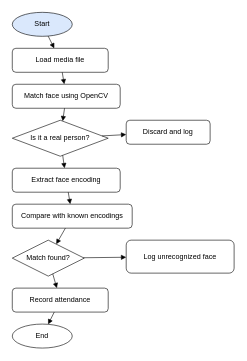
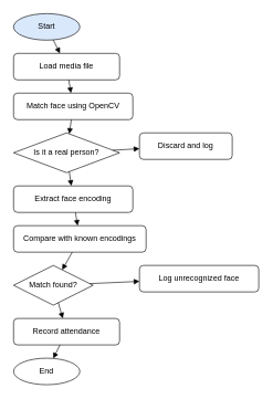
  <mxCell id="0" />
  <mxCell id="1" parent="0" />
  <mxCell id="2" value="Start" style="ellipse;whiteSpace=wrap;html=1;fillColor=#dae8fc;" parent="1" vertex="1"><mxGeometry x="20" y="20" width="100" height="40" as="geometry" /></mxCell>
  <mxCell id="3" value="Load media file" style="rounded=1;whiteSpace=wrap;html=1;" parent="1" vertex="1"><mxGeometry x="20" y="80" width="160" height="40" as="geometry" /></mxCell>
  <mxCell id="4" value="Match face using OpenCV" style="rounded=1;whiteSpace=wrap;html=1;" parent="1" vertex="1"><mxGeometry x="20" y="140" width="180" height="40" as="geometry" /></mxCell>
  <mxCell id="5" value="Is it a real person?" style="rhombus;whiteSpace=wrap;html=1;" parent="1" vertex="1"><mxGeometry x="20" y="200" width="160" height="60" as="geometry" /></mxCell>
  <mxCell id="6" value="Discard and log" style="rounded=1;whiteSpace=wrap;html=1;" parent="1" vertex="1"><mxGeometry x="210" y="200" width="140" height="40" as="geometry" /></mxCell>
  <mxCell id="7" value="Extract face encoding" style="rounded=1;whiteSpace=wrap;html=1;" parent="1" vertex="1"><mxGeometry x="20" y="280" width="180" height="40" as="geometry" /></mxCell>
  <mxCell id="8" value="Compare with known encodings" style="rounded=1;whiteSpace=wrap;html=1;" parent="1" vertex="1"><mxGeometry x="20" y="340" width="200" height="40" as="geometry" /></mxCell>
  <mxCell id="9" value="Match found?" style="rhombus;whiteSpace=wrap;html=1;" parent="1" vertex="1"><mxGeometry x="20" y="400" width="120" height="60" as="geometry" /></mxCell>
  <mxCell id="10" value="Record attendance" style="rounded=1;whiteSpace=wrap;html=1;" parent="1" vertex="1"><mxGeometry x="20" y="480" width="160" height="40" as="geometry" /></mxCell>
- <mxCell id="11" value="Log unrecognized face" style="rounded=1;whiteSpace=wrap;html=1;" parent="1" vertex="1"><mxGeometry x="210" y="400" width="180" height="55" as="geometry" /></mxCell>
+ <mxCell id="11" value="Log unrecognized face" style="rounded=1;whiteSpace=wrap;html=1;" parent="1" vertex="1"><mxGeometry x="210" y="400" width="180" height="40" as="geometry" /></mxCell>
  <mxCell id="12" value="End" style="ellipse;whiteSpace=wrap;html=1;" parent="1" vertex="1"><mxGeometry x="20" y="540" width="100" height="40" as="geometry" /></mxCell>
  <mxCell id="13" style="endArrow=block;" parent="1" source="2" target="3" edge="1"><mxGeometry relative="1" as="geometry" /></mxCell>
  <mxCell id="14" style="endArrow=block;" parent="1" source="3" target="4" edge="1"><mxGeometry relative="1" as="geometry" /></mxCell>
  <mxCell id="15" style="endArrow=block;" parent="1" source="4" target="5" edge="1"><mxGeometry relative="1" as="geometry" /></mxCell>
  <mxCell id="16" style="endArrow=block;" parent="1" source="5" target="6" edge="1"><mxGeometry x="0.5" relative="1" as="geometry" /></mxCell>
  <mxCell id="17" style="endArrow=block;" parent="1" source="5" target="7" edge="1"><mxGeometry relative="1" as="geometry" /></mxCell>
  <mxCell id="18" style="endArrow=block;" parent="1" source="7" target="8" edge="1"><mxGeometry relative="1" as="geometry" /></mxCell>
  <mxCell id="19" style="endArrow=block;" parent="1" source="8" target="9" edge="1"><mxGeometry relative="1" as="geometry" /></mxCell>
  <mxCell id="20" style="endArrow=block;" parent="1" source="9" target="10" edge="1"><mxGeometry relative="1" as="geometry" /></mxCell>
  <mxCell id="21" style="endArrow=block;" parent="1" source="9" target="11" edge="1"><mxGeometry relative="1" as="geometry" /></mxCell>
  <mxCell id="22" style="endArrow=block;" parent="1" source="10" target="12" edge="1"><mxGeometry relative="1" as="geometry" /></mxCell>
